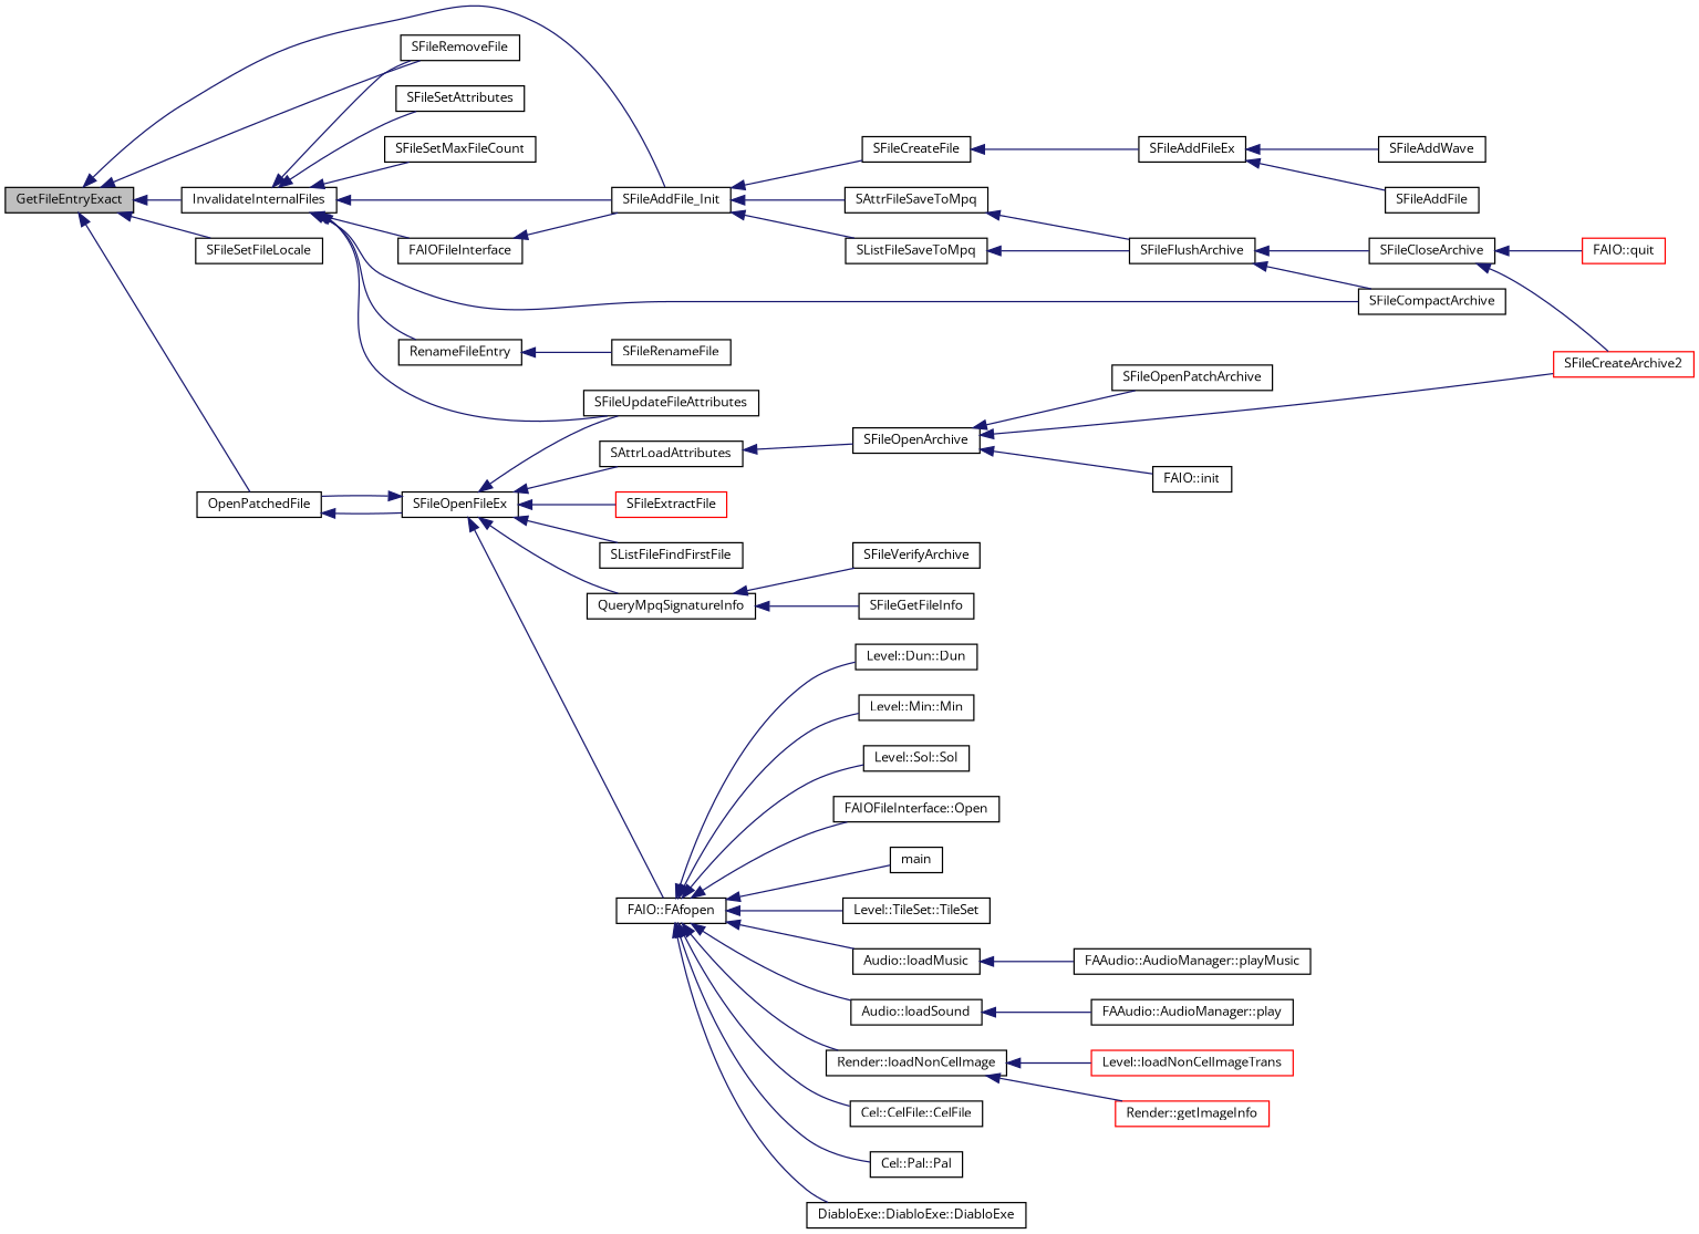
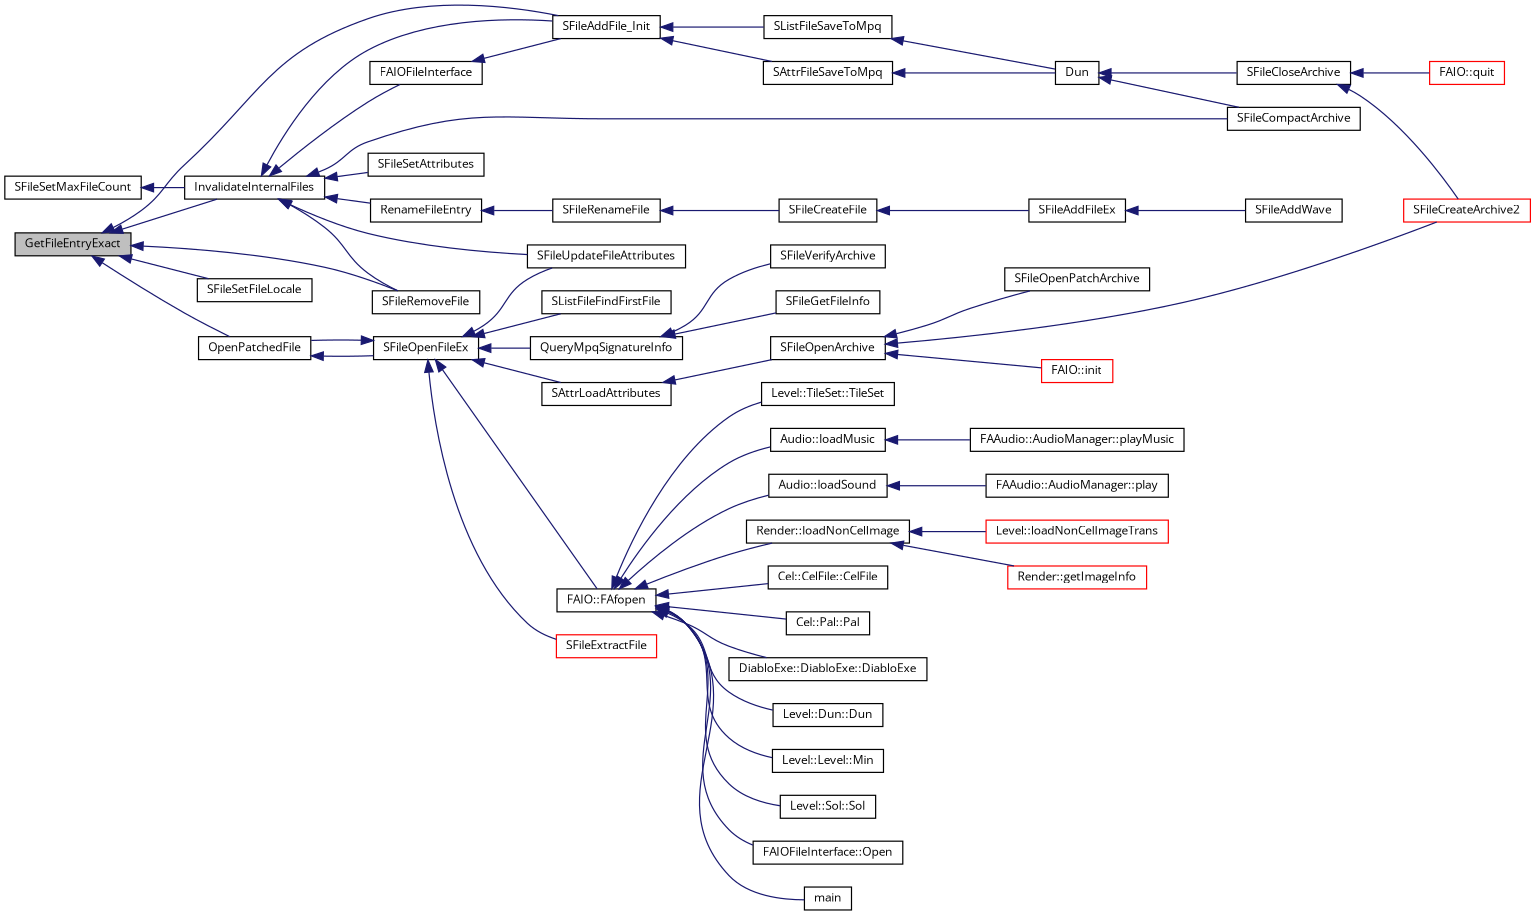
  digraph {
    fontname="Open Sans"
    rankdir=LR
    node [color=black fillcolor=white fontname="Open Sans" fontsize=10 shape=record style=filled]
    edge [color=midnightblue dir=back fontname="Open Sans" fontsize=10 labelfontname=Helvetica labelfontsize=10 style=solid]
    n1 [fillcolor=grey75 fontcolor=black height=0.2 label=GetFileEntryExact width=0.4]
    n2 [height=0.2 label=InvalidateInternalFiles width=0.4]
    n3 [height=0.2 label=SFileAddFile_Init width=0.4]
    n4 [height=0.2 label=SFileRemoveFile width=0.4]
    n5 [height=0.2 label=SFileSetFileLocale width=0.4]
    n6 [height=0.2 label=OpenPatchedFile width=0.4]
    n7 [height=0.2 label=FAIOFileInterface width=0.4]
    n8 [height=0.2 label=SFileCompactArchive width=0.4]
    n9 [height=0.2 label=RenameFileEntry width=0.4]
    n10 [height=0.2 label=SFileSetAttributes width=0.4]
    n11 [height=0.2 label=SFileUpdateFileAttributes width=0.4]
    n12 [height=0.2 label=SFileSetMaxFileCount width=0.4]
    n13 [height=0.2 label=SFileCreateFile width=0.4]
    n14 [height=0.2 label=SAttrFileSaveToMpq width=0.4]
    n15 [height=0.2 label=SListFileSaveToMpq width=0.4]
    n16 [height=0.2 label=SFileOpenFileEx width=0.4]
    n17 [height=0.2 label=SFileRenameFile width=0.4]
    n18 [height=0.2 label=SFileAddFileEx width=0.4]
-   n19 [height=0.2 label=SFileFlushArchive width=0.4]
-   n20 [height=0.2 label=SFileAddFile width=0.4]
+   n19 [height=0.2 label=Dun width=0.4]
    n21 [height=0.2 label=SFileAddWave width=0.4]
    n22 [height=0.2 label=SFileCloseArchive width=0.4]
    n23 [color=red height=0.2 label="FAIO::quit" width=0.4]
    n24 [color=red height=0.2 label=SFileCreateArchive2 width=0.4]
    n25 [height=0.2 label="FAIO::FAfopen" width=0.4]
    n26 [height=0.2 label=SAttrLoadAttributes width=0.4]
    n27 [color=red height=0.2 label=SFileExtractFile width=0.4]
    n28 [height=0.2 label=SListFileFindFirstFile width=0.4]
    n29 [height=0.2 label=QueryMpqSignatureInfo width=0.4]
    n30 [height=0.2 label=main width=0.4]
    n31 [height=0.2 label="Level::TileSet::TileSet" width=0.4]
    n32 [height=0.2 label="Audio::loadMusic" width=0.4]
    n33 [height=0.2 label="Audio::loadSound" width=0.4]
    n34 [height=0.2 label="Render::loadNonCelImage" width=0.4]
    n35 [height=0.2 label="Cel::CelFile::CelFile" width=0.4]
    n36 [height=0.2 label="Cel::Pal::Pal" width=0.4]
    n37 [height=0.2 label="DiabloExe::DiabloExe::DiabloExe" width=0.4]
    n38 [height=0.2 label="Level::Dun::Dun" width=0.4]
-   n39 [height=0.2 label="Level::Min::Min" width=0.4]
+   n39 [height=0.2 label="Level::Level::Min" width=0.4]
    n40 [height=0.2 label="Level::Sol::Sol" width=0.4]
    n41 [height=0.2 label="FAIOFileInterface::Open" width=0.4]
    n42 [height=0.2 label=SFileOpenArchive width=0.4]
    n43 [height=0.2 label=SFileGetFileInfo width=0.4]
    n44 [height=0.2 label=SFileVerifyArchive width=0.4]
    n45 [height=0.2 label="FAAudio::AudioManager::playMusic" width=0.4]
    n46 [height=0.2 label="FAAudio::AudioManager::play" width=0.4]
    n47 [color=red height=0.2 label="Render::getImageInfo" width=0.4]
    n48 [color=red height=0.2 label="Level::loadNonCelImageTrans" width=0.4]
-   n49 [height=0.2 label="FAIO::init" width=0.4]
+   n49 [color=red height=0.2 label="FAIO::init" width=0.4]
    n50 [height=0.2 label=SFileOpenPatchArchive width=0.4]
    n1 -> n2
    n1 -> n3
    n1 -> n4
    n1 -> n5
    n1 -> n6
    n2 -> n3
    n2 -> n4
    n2 -> n7
    n2 -> n8
    n2 -> n9
    n2 -> n10
    n2 -> n11
-   n2 -> n12
-   n3 -> n13
+   n12 -> n2
+   n17 -> n13
    n3 -> n14
    n3 -> n15
    n6 -> n16
    n7 -> n3
    n9 -> n17
    n13 -> n18
    n14 -> n19
    n15 -> n19
    n16 -> n6
    n16 -> n11
    n16 -> n25
    n16 -> n26
    n16 -> n27
    n16 -> n28
    n16 -> n29
-   n18 -> n20
    n18 -> n21
    n19 -> n8
    n19 -> n22
    n22 -> n23
    n22 -> n24
    n25 -> n30
    n25 -> n31
    n25 -> n32
    n25 -> n33
    n25 -> n34
    n25 -> n35
    n25 -> n36
    n25 -> n37
    n25 -> n38
    n25 -> n39
    n25 -> n40
    n25 -> n41
    n26 -> n42
    n29 -> n43
    n29 -> n44
    n32 -> n45
    n33 -> n46
    n34 -> n47
    n34 -> n48
    n42 -> n24
    n42 -> n49
    n42 -> n50
  }
